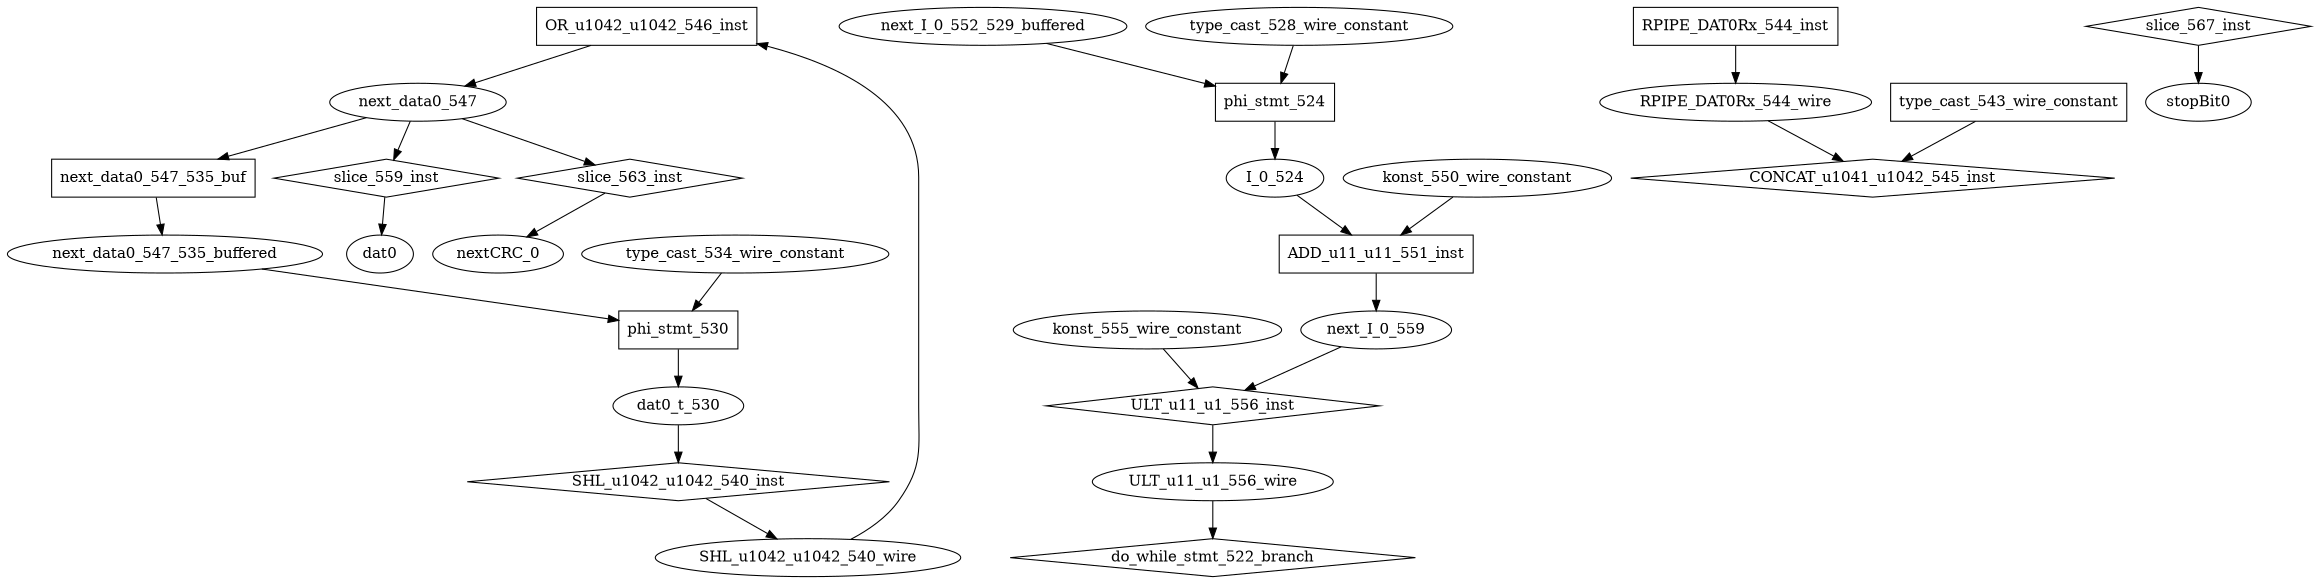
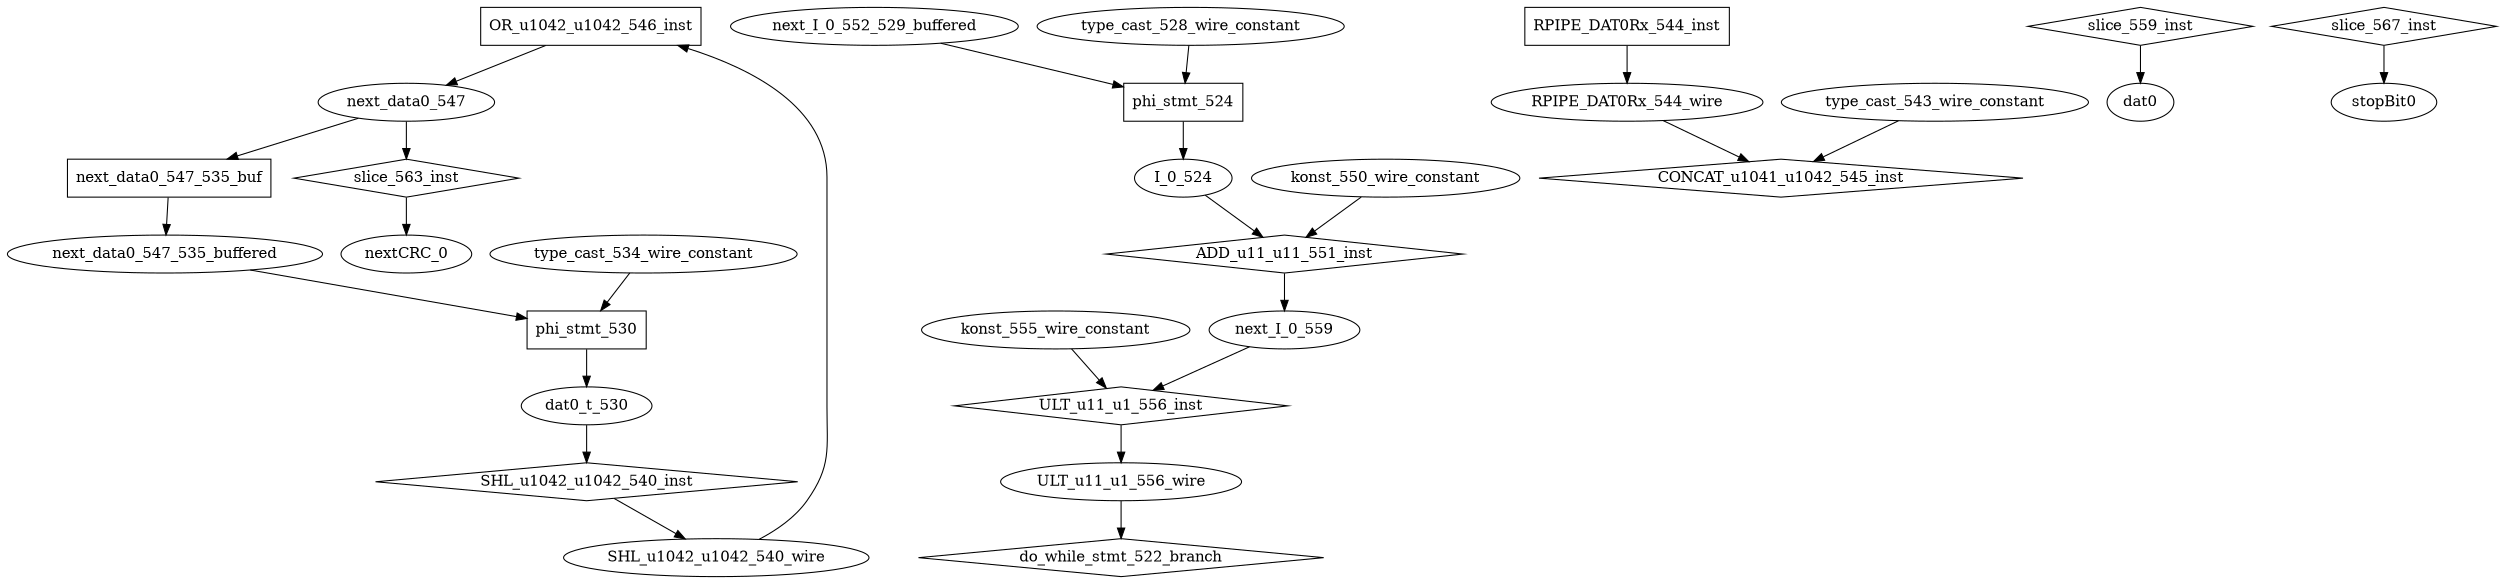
  digraph {
    node [shape=ellipse]
    OR_u1042_u1042_546_inst [shape=rectangle]
    next_data0_547
-   ADD_u11_u11_551_inst [shape=box]
+   ADD_u11_u11_551_inst [shape=diamond]
    I_0_524
    n5 [label=next_I_0_559]
    CONCAT_u1041_u1042_545_inst [shape=diamond]
    RPIPE_DAT0Rx_544_wire
    SHL_u1042_u1042_540_wire
    do_while_stmt_522_branch [shape=diamond]
    ULT_u11_u1_556_wire
    SHL_u1042_u1042_540_inst [shape=diamond]
    dat0_t_530
    konst_550_wire_constant
    ULT_u11_u1_556_inst [shape=diamond]
    konst_555_wire_constant
    phi_stmt_524 [shape=rectangle]
    next_I_0_552_529_buffered
    next_data0_547_535_buf [shape=rectangle]
    slice_559_inst [shape=diamond]
    slice_563_inst [shape=diamond]
    next_data0_547_535_buffered
    dat0 [shape=""]
    nextCRC_0 [shape=""]
    slice_567_inst [shape=diamond]
    stopBit0 [shape=""]
    phi_stmt_530 [shape=rectangle]
    type_cast_528_wire_constant
    type_cast_534_wire_constant
-   type_cast_543_wire_constant [shape=box]
+   type_cast_543_wire_constant
    RPIPE_DAT0Rx_544_inst [shape=rectangle]
    OR_u1042_u1042_546_inst -> next_data0_547
    next_data0_547 -> next_data0_547_535_buf
-   next_data0_547 -> slice_559_inst
    next_data0_547 -> slice_563_inst
    ADD_u11_u11_551_inst -> n5
    I_0_524 -> ADD_u11_u11_551_inst
    n5 -> ULT_u11_u1_556_inst
    RPIPE_DAT0Rx_544_wire -> CONCAT_u1041_u1042_545_inst
    SHL_u1042_u1042_540_wire -> OR_u1042_u1042_546_inst
    ULT_u11_u1_556_wire -> do_while_stmt_522_branch
    SHL_u1042_u1042_540_inst -> SHL_u1042_u1042_540_wire
    dat0_t_530 -> SHL_u1042_u1042_540_inst
    konst_550_wire_constant -> ADD_u11_u11_551_inst
    ULT_u11_u1_556_inst -> ULT_u11_u1_556_wire
    konst_555_wire_constant -> ULT_u11_u1_556_inst
    phi_stmt_524 -> I_0_524
    next_I_0_552_529_buffered -> phi_stmt_524
    next_data0_547_535_buf -> next_data0_547_535_buffered
    slice_559_inst -> dat0
    slice_563_inst -> nextCRC_0
    next_data0_547_535_buffered -> phi_stmt_530
    slice_567_inst -> stopBit0
    phi_stmt_530 -> dat0_t_530
    type_cast_528_wire_constant -> phi_stmt_524
    type_cast_534_wire_constant -> phi_stmt_530
    type_cast_543_wire_constant -> CONCAT_u1041_u1042_545_inst
    RPIPE_DAT0Rx_544_inst -> RPIPE_DAT0Rx_544_wire
  }
